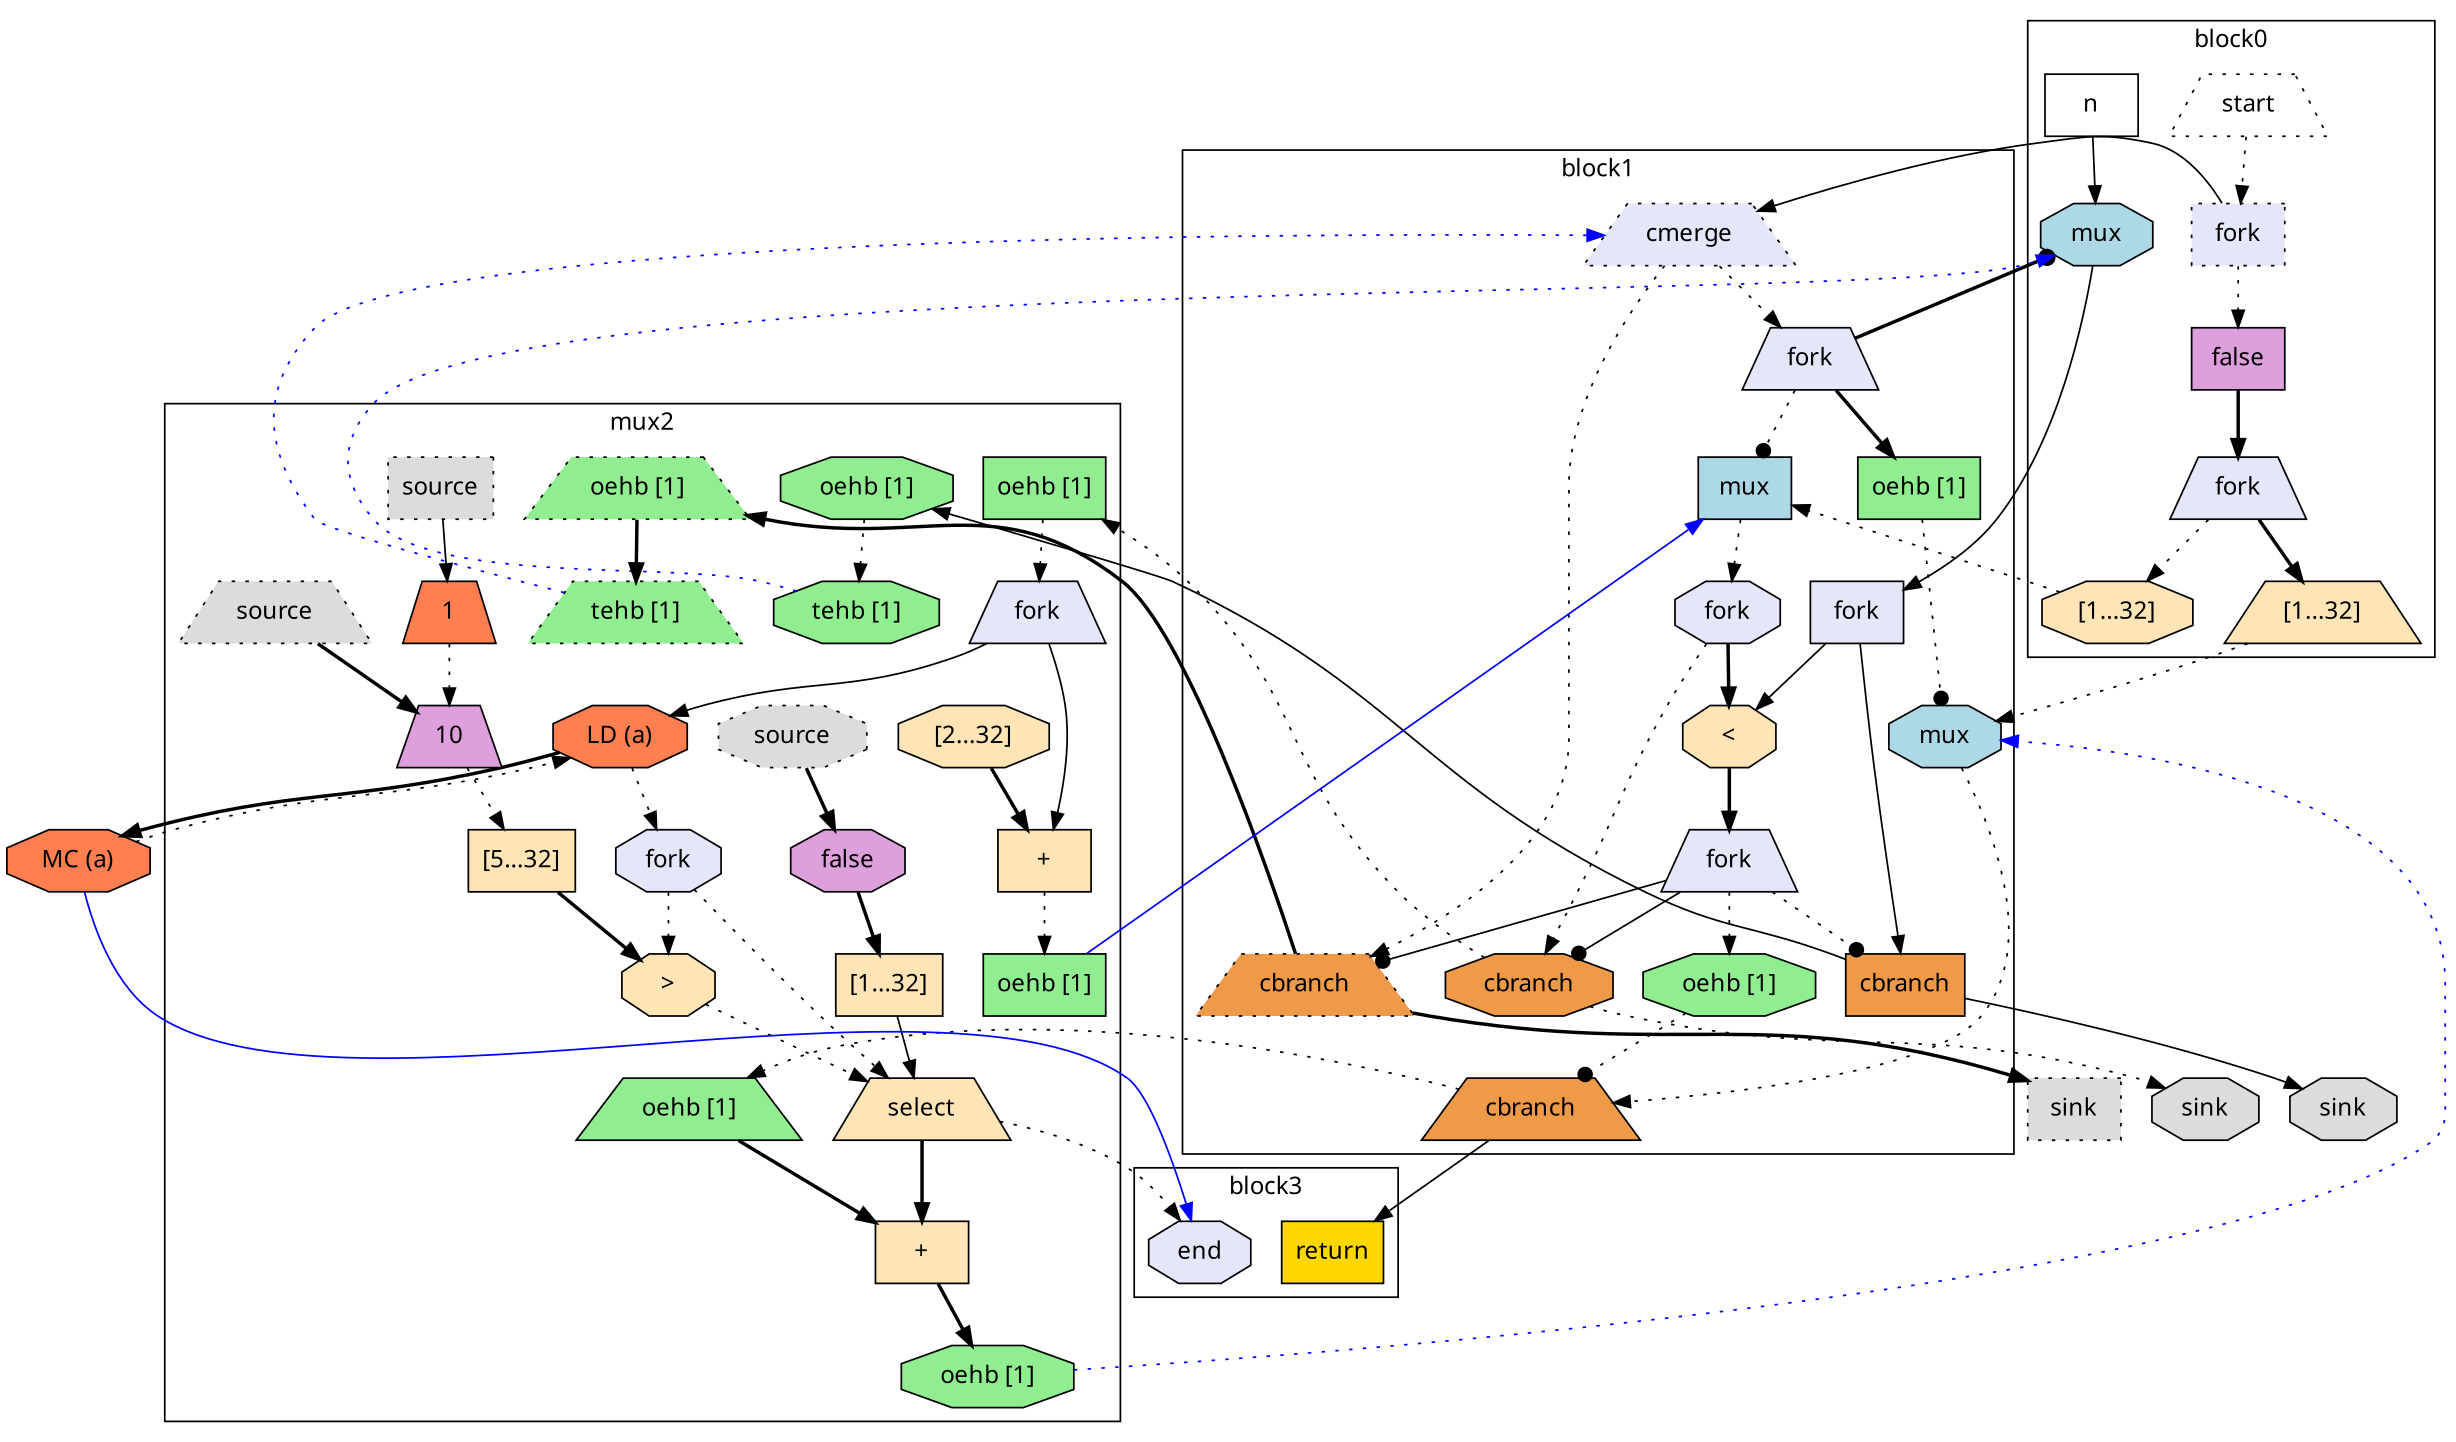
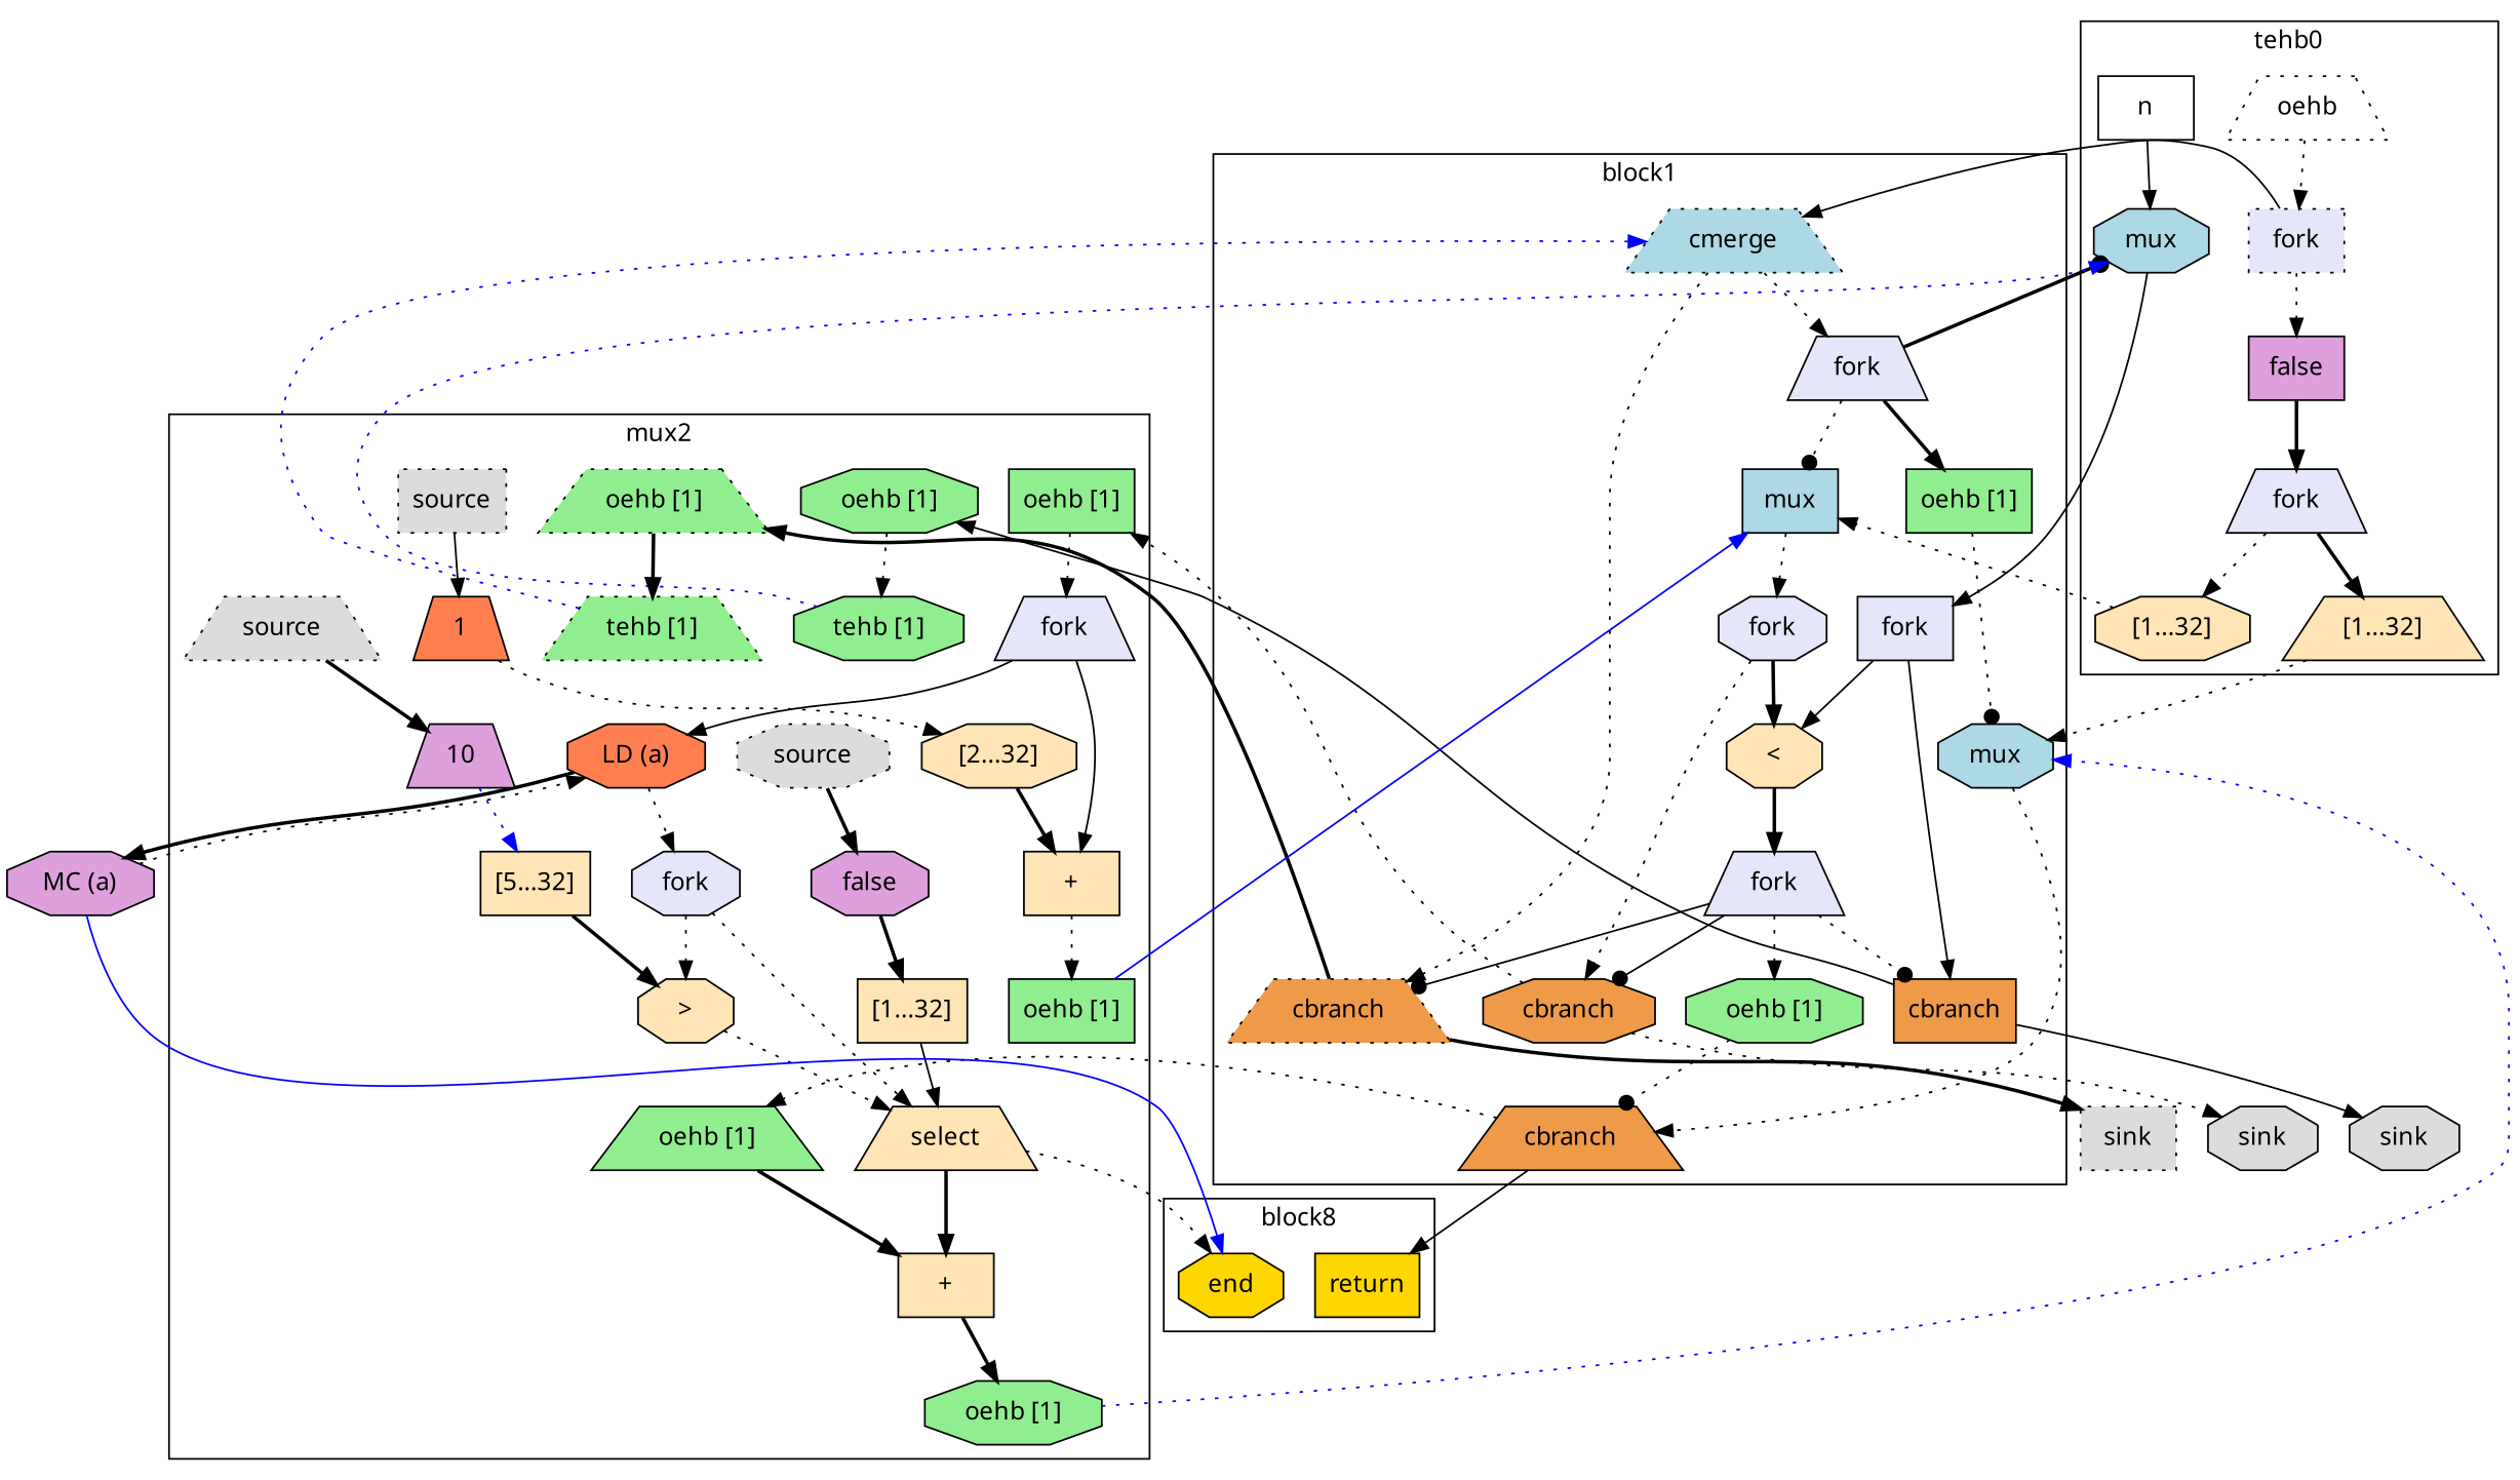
  digraph {
    compound=true
    fontname="Noto Sans"
    splines=spline
    node [fontname="Noto Sans" mlir_op="handshake.fork" shape=octagon style=filled fillcolor=moccasin]
    edge [arrowhead=normal arrowtail=none dir=both fontname="Noto Sans" style=dotted]
    n1 [label=n mlir_op="handshake.func" shape=box style=solid fillcolor=""]
    n2 [fillcolor=lightblue label=mux mlir_op="handshake.mux"]
-   n3 [label=start mlir_op="handshake.func" shape=trapezium style=dotted fillcolor=""]
+   n3 [label=oehb mlir_op="handshake.func" shape=trapezium style=dotted fillcolor=""]
    n4 [fillcolor=lavender label=fork shape=box style="filled, dotted"]
    n5 [fillcolor=plum label=false mlir_op="handshake.constant" shape=box]
    n6 [fillcolor=lavender label=fork shape=trapezium]
    n7 [label="[1...32]" mlir_op="arith.extsi"]
    n8 [label="[1...32]" mlir_op="arith.extsi" shape=trapezium]
    n9 [fillcolor=lavender label=fork shape=box]
    n10 [fillcolor=lightblue label=mux mlir_op="handshake.mux" shape=box]
    n11 [fillcolor=lavender label=fork]
    n12 [label="<" mlir_op="arith.cmpi<"]
    n13 [fillcolor=tan2 label=cbranch mlir_op="handshake.cond_br"]
    n14 [fillcolor=lightgreen label="oehb [1]" mlir_op="handshake.oehb" shape=box]
    n15 [fillcolor=lightblue label=mux mlir_op="handshake.mux"]
    n16 [fillcolor=tan2 label=cbranch mlir_op="handshake.cond_br" shape=trapezium]
    n17 [fillcolor=tan2 label=cbranch mlir_op="handshake.cond_br" shape=box]
-   n18 [fillcolor=lavender label=cmerge mlir_op="handshake.control_merge" shape=trapezium style="filled, dotted"]
+   n18 [fillcolor=lightblue label=cmerge mlir_op="handshake.control_merge" shape=trapezium style="filled, dotted"]
    n19 [fillcolor=lavender label=fork shape=trapezium]
    n20 [fillcolor=tan2 label=cbranch mlir_op="handshake.cond_br" shape=trapezium style="filled, dotted"]
    n21 [fillcolor=lavender label=fork shape=trapezium]
    n22 [fillcolor=lightgreen label="oehb [1]" mlir_op="handshake.oehb"]
    n23 [fillcolor=lightgreen label="oehb [1]" mlir_op="handshake.oehb"]
    n24 [fillcolor=lightgreen label="tehb [1]" mlir_op="handshake.tehb"]
    n25 [fillcolor=lightgreen label="oehb [1]" mlir_op="handshake.oehb" shape=box]
    n26 [fillcolor=lavender label=fork shape=trapezium]
    n27 [fillcolor=coral label="LD (a)" mlir_op="handshake.mc_load"]
    n28 [label="+" mlir_op="arith.addi" shape=box]
    n29 [fillcolor=lightgreen label="oehb [1]" mlir_op="handshake.oehb" shape=trapezium]
    n30 [label="+" mlir_op="arith.addi" shape=box]
    n31 [fillcolor=lightgreen label="oehb [1]" mlir_op="handshake.oehb" shape=trapezium style="filled, dotted"]
    n32 [fillcolor=lightgreen label="tehb [1]" mlir_op="handshake.tehb" shape=trapezium style="filled, dotted"]
    n33 [fillcolor=gainsboro label=source mlir_op="handshake.source" shape=box style="filled, dotted"]
    n34 [fillcolor=coral label=1 mlir_op="handshake.constant" shape=trapezium]
    n35 [label="[2...32]" mlir_op="arith.extsi"]
    n36 [fillcolor=gainsboro label=source mlir_op="handshake.source" shape=trapezium style="filled, dotted"]
    n37 [fillcolor=plum label=10 mlir_op="handshake.constant" shape=trapezium]
    n38 [label="[5...32]" mlir_op="arith.extsi" shape=box]
    n39 [label=">" mlir_op="arith.cmpi>"]
    n40 [fillcolor=gainsboro label=source mlir_op="handshake.source" style="filled, dotted"]
    n41 [fillcolor=plum label=false mlir_op="handshake.constant"]
    n42 [label="[1...32]" mlir_op="arith.extsi" shape=box]
    n43 [label=select mlir_op="arith.select" shape=trapezium]
    n44 [fillcolor=lavender label=fork]
    n45 [fillcolor=lightgreen label="oehb [1]" mlir_op="handshake.oehb"]
    n46 [fillcolor=lightgreen label="oehb [1]" mlir_op="handshake.oehb" shape=box]
    n47 [fillcolor=gold label=return mlir_op="handshake.return" shape=box]
-   n48 [fillcolor=lavender label=end mlir_op="handshake.end"]
+   n48 [fillcolor=gold label=end mlir_op="handshake.end"]
    n49 [fillcolor=gainsboro label=sink mlir_op="handshake.sink"]
    n50 [fillcolor=gainsboro label=sink mlir_op="handshake.sink"]
    n51 [fillcolor=gainsboro label=sink mlir_op="handshake.sink" shape=box style="filled, dotted"]
-   n52 [fillcolor=coral label="MC (a)" mlir_op="handshake.mem_controller"]
+   n52 [fillcolor=plum label="MC (a)" mlir_op="handshake.mem_controller"]
    subgraph cluster_1 {
-     label=block0
+     label=tehb0
      n1
      n2
      n3
      n4
      n5
      n6
      n7
      n8
    }
    subgraph cluster_2 {
      label=block1
      n9
      n10
      n11
      n12
      n13
      n14
      n15
      n16
      n17
      n18
      n19
      n20
      n21
      n22
    }
    subgraph cluster_3 {
      label=mux2
      n23
      n24
      n25
      n26
      n27
      n28
      n29
      n30
      n31
      n32
      n33
      n34
      n35
      n36
      n37
      n38
      n39
      n40
      n41
      n42
      n43
      n44
      n45
      n46
    }
    subgraph cluster_4 {
-     label=block3
+     label=block8
      n47
      n48
    }
    n1 -> n2 [style=solid]
    n2 -> n9 [style=solid]
    n3 -> n4
    n4 -> n5
    n4 -> n18 [style=solid]
    n5 -> n6 [style=bold]
    n6 -> n7
    n6 -> n8 [style=bold]
    n7 -> n10
    n8 -> n15
    n9 -> n12 [style=solid]
    n9 -> n17 [style=solid]
    n10 -> n11
    n11 -> n12 [style=bold]
    n11 -> n13
    n12 -> n21 [style=bold]
    n13 -> n25
    n13 -> n49
    n14 -> n15 [arrowhead=dot]
    n15 -> n16
    n16 -> n29
    n16 -> n47 [style=solid]
    n17 -> n23 [style=solid]
    n17 -> n50 [style=solid]
    n18 -> n19
    n18 -> n20
    n19 -> n2 [arrowhead=dot style=bold]
    n19 -> n10 [arrowhead=dot]
    n19 -> n14 [style=bold]
    n20 -> n31 [style=bold]
    n20 -> n51 [style=bold]
    n21 -> n13 [arrowhead=dot style=solid]
    n21 -> n17 [arrowhead=dot]
    n21 -> n20 [arrowhead=dot style=solid]
    n21 -> n22
    n22 -> n16 [arrowhead=dot]
    n23 -> n24
    n24 -> n2 [color=blue]
    n25 -> n26
    n26 -> n27 [style=solid]
    n26 -> n28 [style=solid]
    n27 -> n44
    n27 -> n52 [style=bold]
    n28 -> n46
    n29 -> n30 [style=bold]
    n30 -> n45 [style=bold]
    n31 -> n32 [style=bold]
    n32 -> n18 [color=blue]
    n33 -> n34 [style=solid]
-   n34 -> n37
+   n34 -> n35
    n35 -> n28 [style=bold]
    n36 -> n37 [style=bold]
-   n37 -> n38
+   n37 -> n38 [color=blue]
    n38 -> n39 [style=bold]
    n39 -> n43
    n40 -> n41 [style=bold]
    n41 -> n42 [style=bold]
    n42 -> n43 [style=solid]
    n43 -> n30 [style=bold]
    n43 -> n48
    n44 -> n39
    n44 -> n43
    n45 -> n15 [color=blue]
    n46 -> n10 [color=blue style=solid]
    n52 -> n27
    n52 -> n48 [color=blue style=solid]
  }
